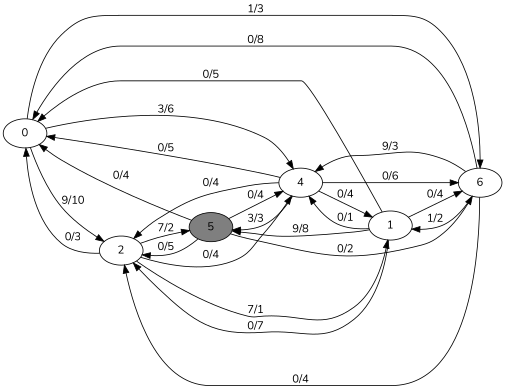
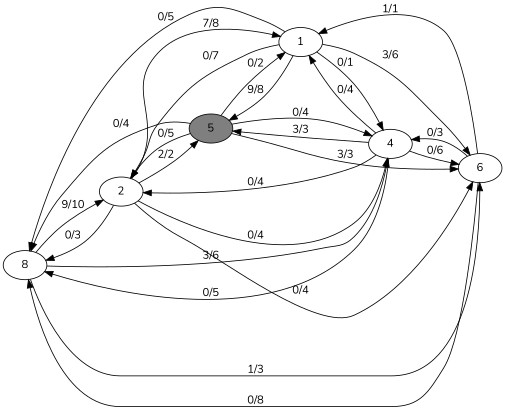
  digraph {
    fontname=Nunito
    rankdir=LR
    node [fillcolor=grey100 fontname=Nunito style=filled]
    edge [fontname=Nunito]
-   0
+   0 [label=8]
    2
    n3 [label=6]
    4
    1
    5 [fillcolor=grey50]
    0 -> 2 [label="9/10"]
    0 -> n3 [label="1/3"]
    0 -> 4 [label="3/6"]
    2 -> 0 [label="0/3"]
-   n3 -> 2 [label="0/4"]
+   2 -> n3 [label="0/4"]
    2 -> 4 [label="0/4"]
-   2 -> 1 [label="7/1"]
-   2 -> 5 [label="7/2"]
+   2 -> 1 [label="7/8"]
+   2 -> 5 [label="2/2"]
    n3 -> 0 [label="0/8"]
-   n3 -> 4 [label="9/3"]
-   n3 -> 1 [label="1/2"]
+   n3 -> 4 [label="0/3"]
+   n3 -> 1 [label="1/1"]
    4 -> 0 [label="0/5"]
    4 -> 2 [label="0/4"]
    4 -> n3 [label="0/6"]
    4 -> 1 [label="0/4"]
    4 -> 5 [label="3/3"]
    1 -> 0 [label="0/5"]
    1 -> 2 [label="0/7"]
-   1 -> n3 [label="0/4"]
+   1 -> n3 [label="3/6"]
    1 -> 4 [label="0/1"]
    1 -> 5 [label="9/8"]
    5 -> 0 [label="0/4"]
    5 -> 2 [label="0/5"]
-   5 -> n3 [label="0/2"]
+   5 -> n3 [label="3/3"]
    5 -> 4 [label="0/4"]
+   5 -> 1 [label="0/2"]
  }
